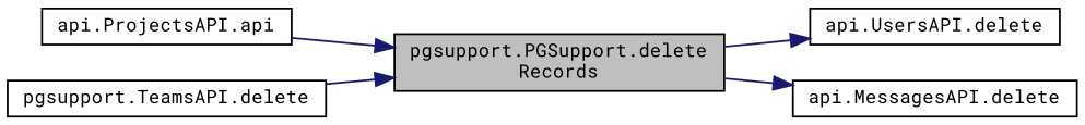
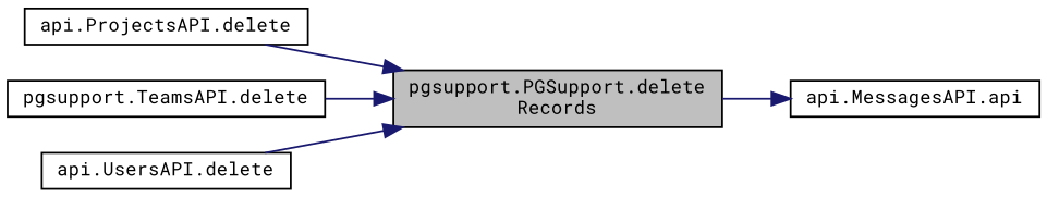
  digraph {
    fontname="Roboto Mono"
    rankdir=RL
    node [color=black fillcolor=white fontname="Roboto Mono" fontsize=10 shape=record style=filled]
    edge [color=midnightblue dir=back fontname="Roboto Mono" fontsize=10 labelfontname=Helvetica labelfontsize=10 style=solid]
    n1 [fillcolor=grey75 fontcolor=black height=0.2 label="pgsupport.PGSupport.delete\lRecords" width=0.4]
-   n2 [height=0.2 label="api.ProjectsAPI.api" width=0.4]
+   n2 [height=0.2 label="api.ProjectsAPI.delete" width=0.4]
    n3 [height=0.2 label="pgsupport.TeamsAPI.delete" width=0.4]
    n4 [height=0.2 label="api.UsersAPI.delete" width=0.4]
-   n5 [height=0.2 label="api.MessagesAPI.delete" width=0.4]
+   n5 [height=0.2 label="api.MessagesAPI.api" width=0.4]
    n1 -> n2
    n1 -> n3
-   n4 -> n1
+   n1 -> n4
    n5 -> n1
  }
